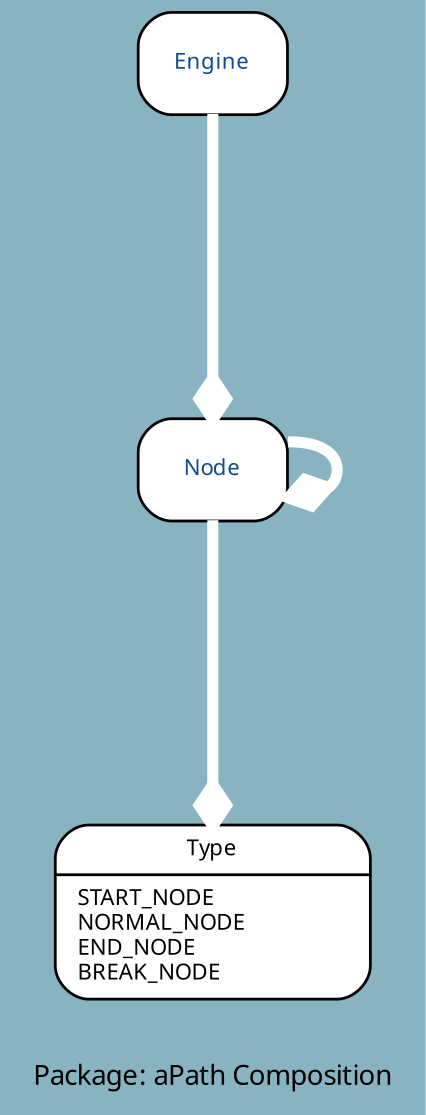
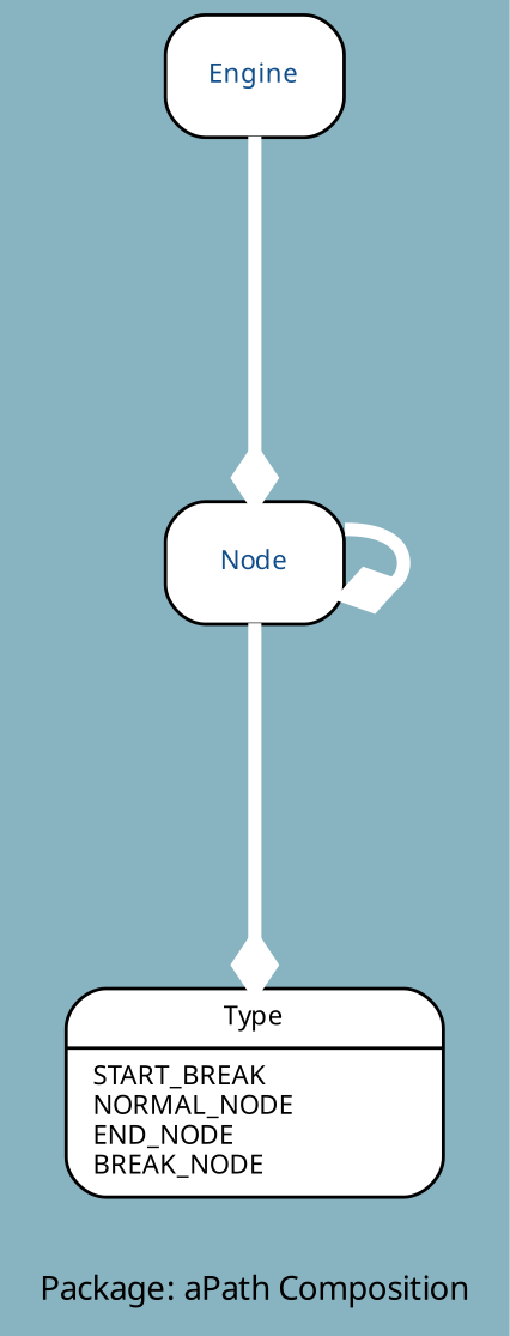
  digraph {
    bgcolor="#88B3C1"
    fontcolor=black
    fontname=Sans
    fontsize=10
    label="Package: aPath Composition"
    rankdir=TB
    node [color=black fillcolor=white fontcolor="#104E8B" fontname=Sans fontsize=8 shape=record style="rounded,filled"]
    edge [arrowhead=diamond arrowsize=1.25 color=white fontcolor=black fontname=Sans fontsize=8 minlen=3 style="setlinewidth(4)"]
    n1 [height=0.50 label="{Node}" portPos="Node" width=0.75]
-   n2 [fontcolor=black height=0.67 label="{Type|START_NODE\lNORMAL_NODE\lEND_NODE\lBREAK_NODE\l}" width=1.58]
+   n2 [fontcolor=black height=0.67 label="{Type|START_BREAK\lNORMAL_NODE\lEND_NODE\lBREAK_NODE\l}" width=1.58]
    n3 [height=0.50 label="{Engine}" portPos=Engine width=0.75]
    n1 -> n1
    n1 -> n2
    n3 -> n1
  }
